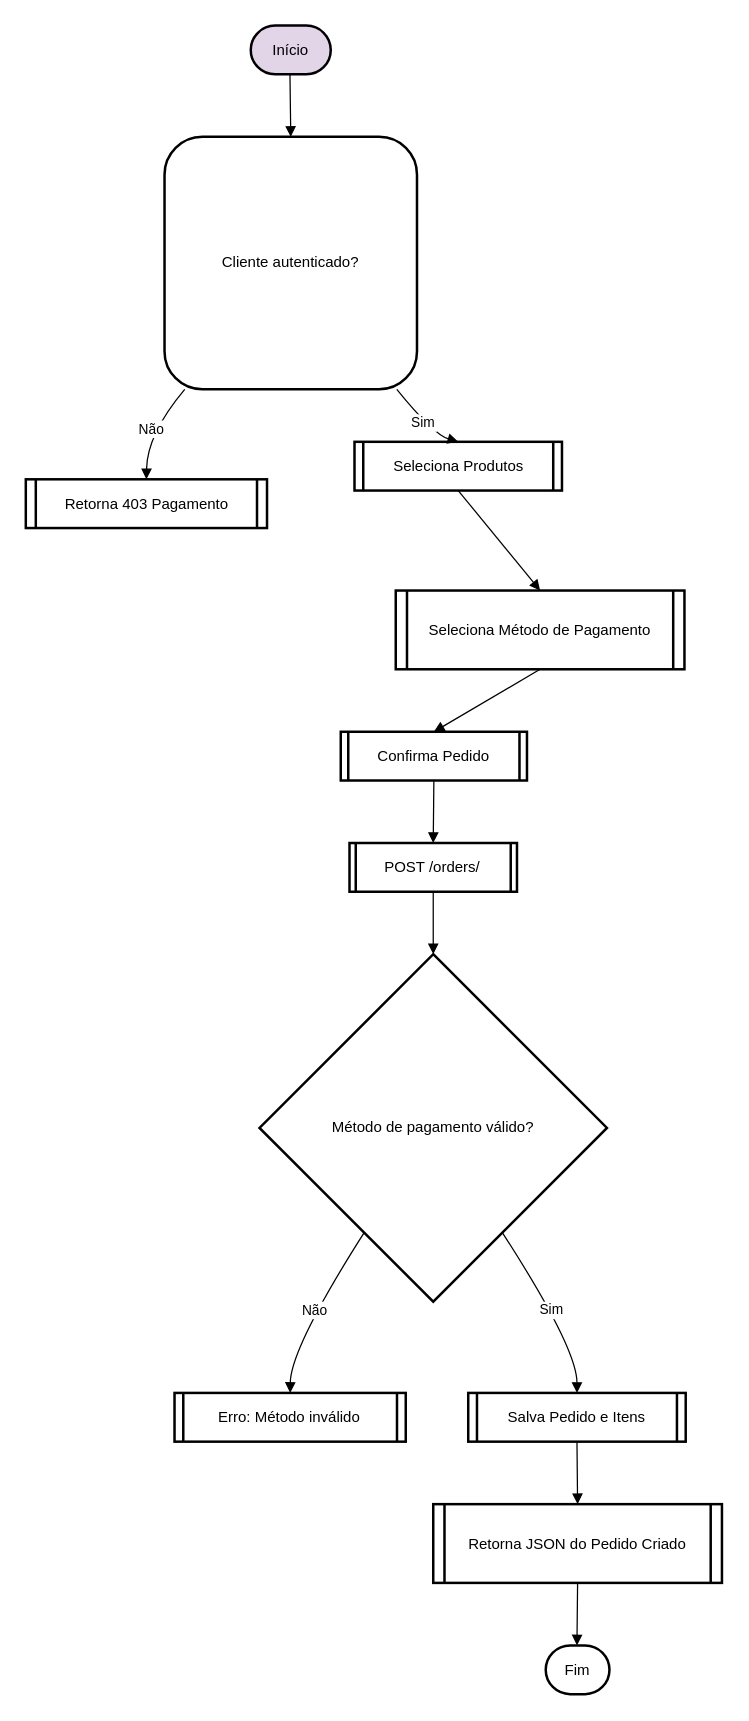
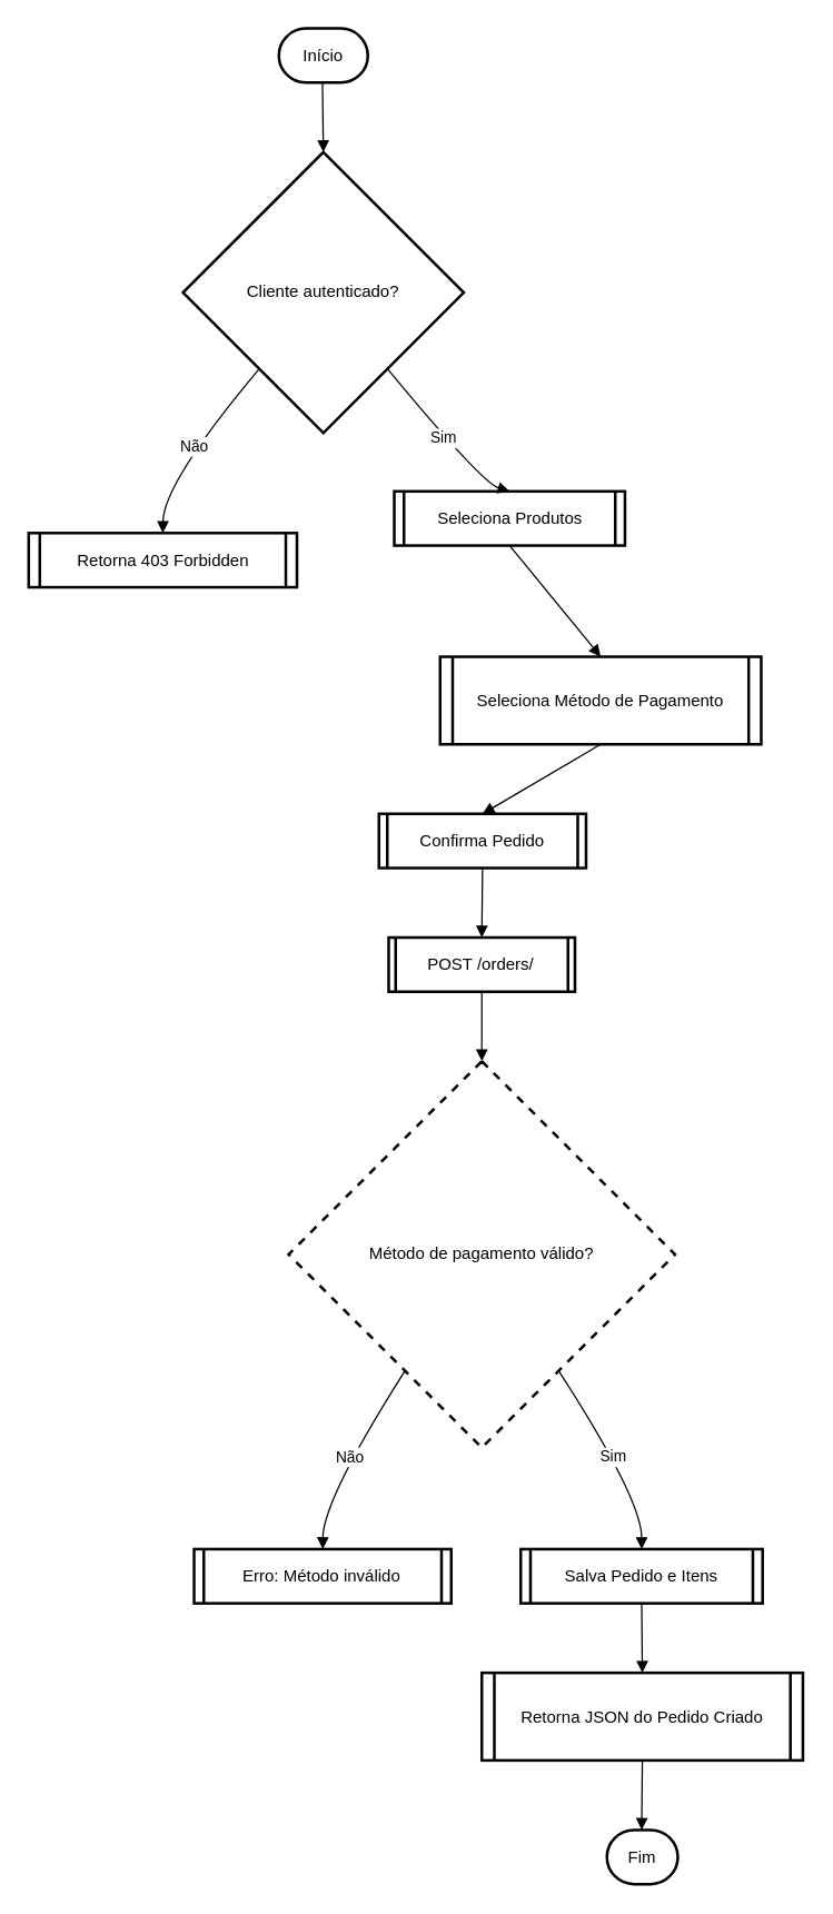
  <mxCell id="0" />
  <mxCell id="1" parent="0" />
- <mxCell id="2" value="Início" style="rounded=1;whiteSpace=wrap;arcSize=50;strokeWidth=2;fillColor=#e1d5e7;" vertex="1" parent="1"><mxGeometry x="200" y="20" width="64" height="39" as="geometry" /></mxCell>
- <mxCell id="3" value="Cliente autenticado?" style="strokeWidth=2;whiteSpace=wrap;rounded=1;" vertex="1" parent="1"><mxGeometry x="131" y="109" width="202" height="202" as="geometry" /></mxCell>
- <mxCell id="4" value="Retorna 403 Pagamento" style="strokeWidth=2;shape=process;whiteSpace=wrap;size=0.04;" vertex="1" parent="1"><mxGeometry x="20" y="383" width="193" height="39" as="geometry" /></mxCell>
+ <mxCell id="2" value="Início" style="rounded=1;whiteSpace=wrap;arcSize=50;strokeWidth=2;" vertex="1" parent="1"><mxGeometry x="200" y="20" width="64" height="39" as="geometry" /></mxCell>
+ <mxCell id="3" value="Cliente autenticado?" style="rhombus;strokeWidth=2;whiteSpace=wrap;" vertex="1" parent="1"><mxGeometry x="131" y="109" width="202" height="202" as="geometry" /></mxCell>
+ <mxCell id="4" value="Retorna 403 Forbidden" style="strokeWidth=2;shape=process;whiteSpace=wrap;size=0.04;" vertex="1" parent="1"><mxGeometry x="20" y="383" width="193" height="39" as="geometry" /></mxCell>
  <mxCell id="5" value="Seleciona Produtos" style="strokeWidth=2;shape=process;whiteSpace=wrap;size=0.04;" vertex="1" parent="1"><mxGeometry x="283" y="353" width="166" height="39" as="geometry" /></mxCell>
  <mxCell id="6" value="Seleciona Método de Pagamento" style="strokeWidth=2;shape=process;whiteSpace=wrap;size=0.04;" vertex="1" parent="1"><mxGeometry x="316" y="472" width="231" height="63" as="geometry" /></mxCell>
  <mxCell id="7" value="Confirma Pedido" style="strokeWidth=2;shape=process;whiteSpace=wrap;size=0.04;" vertex="1" parent="1"><mxGeometry x="272" y="585" width="149" height="39" as="geometry" /></mxCell>
  <mxCell id="8" value="POST /orders/" style="strokeWidth=2;shape=process;whiteSpace=wrap;size=0.04;" vertex="1" parent="1"><mxGeometry x="279" y="674" width="134" height="39" as="geometry" /></mxCell>
- <mxCell id="9" value="Método de pagamento válido?" style="rhombus;strokeWidth=2;whiteSpace=wrap;" vertex="1" parent="1"><mxGeometry x="207" y="763" width="278" height="278" as="geometry" /></mxCell>
+ <mxCell id="9" value="Método de pagamento válido?" style="rhombus;strokeWidth=2;whiteSpace=wrap;dashed=1;" vertex="1" parent="1"><mxGeometry x="207" y="763" width="278" height="278" as="geometry" /></mxCell>
  <mxCell id="10" value="Erro: Método inválido" style="strokeWidth=2;shape=process;whiteSpace=wrap;size=0.04;" vertex="1" parent="1"><mxGeometry x="139" y="1114" width="185" height="39" as="geometry" /></mxCell>
  <mxCell id="11" value="Salva Pedido e Itens" style="strokeWidth=2;shape=process;whiteSpace=wrap;size=0.04;" vertex="1" parent="1"><mxGeometry x="374" y="1114" width="174" height="39" as="geometry" /></mxCell>
  <mxCell id="12" value="Retorna JSON do Pedido Criado" style="strokeWidth=2;shape=process;whiteSpace=wrap;size=0.04;" vertex="1" parent="1"><mxGeometry x="346" y="1203" width="231" height="63" as="geometry" /></mxCell>
  <mxCell id="13" value="Fim" style="rounded=1;whiteSpace=wrap;arcSize=50;strokeWidth=2;" vertex="1" parent="1"><mxGeometry x="436" y="1316" width="51" height="39" as="geometry" /></mxCell>
  <mxCell id="14" value="" style="curved=1;startArrow=none;endArrow=block;exitX=0.49;exitY=1;entryX=0.5;entryY=0;rounded=0;" edge="1" parent="1" source="2" target="3"><mxGeometry relative="1" as="geometry"><Array as="points" /></mxGeometry></mxCell>
  <mxCell id="15" value="Não" style="curved=1;startArrow=none;endArrow=block;exitX=0.08;exitY=1;entryX=0.5;entryY=0.01;rounded=0;" edge="1" parent="1" source="3" target="4"><mxGeometry relative="1" as="geometry"><Array as="points"><mxPoint x="117" y="347" /></Array></mxGeometry></mxCell>
  <mxCell id="16" value="Sim" style="curved=1;startArrow=none;endArrow=block;exitX=0.92;exitY=1;entryX=0.5;entryY=0.01;rounded=0;" edge="1" parent="1" source="3" target="5"><mxGeometry relative="1" as="geometry"><Array as="points"><mxPoint x="346" y="347" /></Array></mxGeometry></mxCell>
  <mxCell id="17" value="" style="curved=1;startArrow=none;endArrow=block;exitX=0.5;exitY=1.01;entryX=0.5;entryY=0.01;rounded=0;" edge="1" parent="1" source="5" target="6"><mxGeometry relative="1" as="geometry"><Array as="points" /></mxGeometry></mxCell>
  <mxCell id="18" value="" style="curved=1;startArrow=none;endArrow=block;exitX=0.5;exitY=1.01;entryX=0.5;entryY=0.01;rounded=0;" edge="1" parent="1" source="6" target="7"><mxGeometry relative="1" as="geometry"><Array as="points" /></mxGeometry></mxCell>
  <mxCell id="19" value="" style="curved=1;startArrow=none;endArrow=block;exitX=0.5;exitY=1.01;entryX=0.5;entryY=0.01;rounded=0;" edge="1" parent="1" source="7" target="8"><mxGeometry relative="1" as="geometry"><Array as="points" /></mxGeometry></mxCell>
  <mxCell id="20" value="" style="curved=1;startArrow=none;endArrow=block;exitX=0.5;exitY=1.01;entryX=0.5;entryY=0;rounded=0;" edge="1" parent="1" source="8" target="9"><mxGeometry relative="1" as="geometry"><Array as="points" /></mxGeometry></mxCell>
  <mxCell id="21" value="Não" style="curved=1;startArrow=none;endArrow=block;exitX=0.17;exitY=1;entryX=0.5;entryY=0;rounded=0;" edge="1" parent="1" source="9" target="10"><mxGeometry relative="1" as="geometry"><Array as="points"><mxPoint x="232" y="1078" /></Array></mxGeometry></mxCell>
  <mxCell id="22" value="Sim" style="curved=1;startArrow=none;endArrow=block;exitX=0.83;exitY=1;entryX=0.5;entryY=0;rounded=0;" edge="1" parent="1" source="9" target="11"><mxGeometry relative="1" as="geometry"><Array as="points"><mxPoint x="461" y="1078" /></Array></mxGeometry></mxCell>
  <mxCell id="23" value="" style="curved=1;startArrow=none;endArrow=block;exitX=0.5;exitY=1;entryX=0.5;entryY=0;rounded=0;" edge="1" parent="1" source="11" target="12"><mxGeometry relative="1" as="geometry"><Array as="points" /></mxGeometry></mxCell>
  <mxCell id="24" value="" style="curved=1;startArrow=none;endArrow=block;exitX=0.5;exitY=1;entryX=0.49;entryY=0;rounded=0;" edge="1" parent="1" source="12" target="13"><mxGeometry relative="1" as="geometry"><Array as="points" /></mxGeometry></mxCell>
